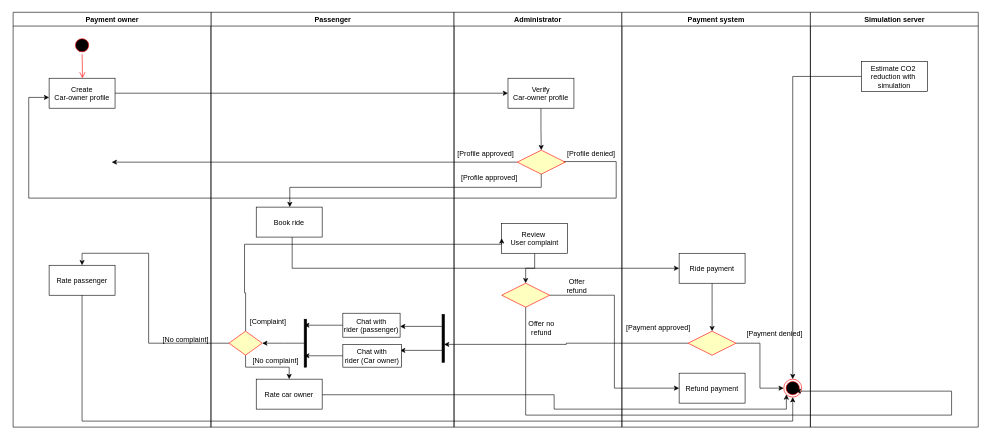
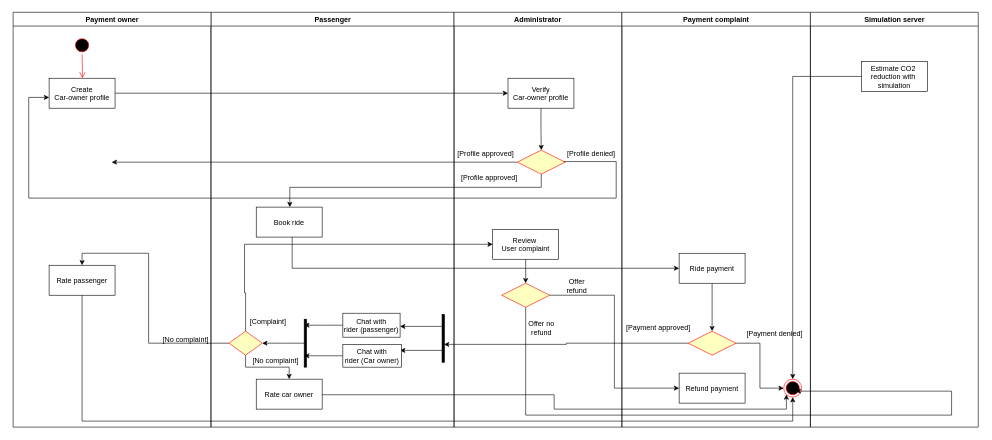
  <mxCell id="0" />
  <mxCell id="1" parent="0" />
  <mxCell id="2" value="Passenger" style="swimlane;whiteSpace=wrap;startSize=23;" parent="1" vertex="1"><mxGeometry x="350.5" y="20" width="405.5" height="692" as="geometry" /></mxCell>
  <mxCell id="3" style="edgeStyle=elbowEdgeStyle;rounded=0;orthogonalLoop=1;jettySize=auto;html=1;entryX=0;entryY=0.5;entryDx=0;entryDy=0;" parent="2" target="42" edge="1"><mxGeometry relative="1" as="geometry"><mxPoint x="595.5" y="427" as="targetPoint" /><mxPoint x="135.5" y="375" as="sourcePoint" /><Array as="points"><mxPoint x="135.5" y="412" /></Array></mxGeometry></mxCell>
  <mxCell id="4" value="Book ride" style="" parent="2" vertex="1"><mxGeometry x="75.5" y="325" width="110" height="50" as="geometry" /></mxCell>
  <mxCell id="5" value="Rate car owner" style="" parent="2" vertex="1"><mxGeometry x="75.5" y="612" width="110" height="50" as="geometry" /></mxCell>
  <mxCell id="6" style="edgeStyle=orthogonalEdgeStyle;rounded=0;orthogonalLoop=1;jettySize=auto;html=1;exitX=0.5;exitY=1;exitDx=0;exitDy=0;entryX=0.5;entryY=0;entryDx=0;entryDy=0;" edge="1" parent="2" source="7" target="5"><mxGeometry relative="1" as="geometry"><mxPoint x="57.5" y="602" as="targetPoint" /></mxGeometry></mxCell>
  <mxCell id="7" value="" style="rhombus;fillColor=#ffffc0;strokeColor=#ff0000;" vertex="1" parent="2"><mxGeometry x="30" y="532" width="55.5" height="40" as="geometry" /></mxCell>
  <mxCell id="8" style="edgeStyle=orthogonalEdgeStyle;rounded=0;orthogonalLoop=1;jettySize=auto;html=1;" edge="1" parent="2"><mxGeometry relative="1" as="geometry"><mxPoint x="315.5" y="564" as="targetPoint" /><mxPoint x="386" y="564" as="sourcePoint" /><Array as="points"><mxPoint x="315.5" y="564" /><mxPoint x="315.5" y="564" /></Array></mxGeometry></mxCell>
  <mxCell id="9" style="edgeStyle=orthogonalEdgeStyle;rounded=0;orthogonalLoop=1;jettySize=auto;html=1;" edge="1" parent="2"><mxGeometry relative="1" as="geometry"><mxPoint x="315.5" y="524" as="targetPoint" /><mxPoint x="386" y="524" as="sourcePoint" /></mxGeometry></mxCell>
  <mxCell id="10" style="edgeStyle=orthogonalEdgeStyle;rounded=0;orthogonalLoop=1;jettySize=auto;html=1;" edge="1" parent="2" source="11"><mxGeometry relative="1" as="geometry"><mxPoint x="155.5" y="522" as="targetPoint" /></mxGeometry></mxCell>
  <mxCell id="11" value="Chat with&#10;rider (passenger)" style="" vertex="1" parent="2"><mxGeometry x="220" y="502" width="95.5" height="40" as="geometry" /></mxCell>
  <mxCell id="12" style="edgeStyle=orthogonalEdgeStyle;rounded=0;orthogonalLoop=1;jettySize=auto;html=1;" edge="1" parent="2" source="13"><mxGeometry relative="1" as="geometry"><mxPoint x="155.5" y="573" as="targetPoint" /></mxGeometry></mxCell>
  <mxCell id="13" value="Chat with&#10;rider (Car owner)" style="" vertex="1" parent="2"><mxGeometry x="220" y="554" width="97.75" height="38" as="geometry" /></mxCell>
  <mxCell id="14" style="edgeStyle=orthogonalEdgeStyle;rounded=0;orthogonalLoop=1;jettySize=auto;html=1;" edge="1" parent="2" source="15"><mxGeometry relative="1" as="geometry"><mxPoint x="85.5" y="552" as="targetPoint" /></mxGeometry></mxCell>
  <mxCell id="15" value="" style="shape=rect;html=1;fillColor=strokeColor;verticalLabelPosition=bottom;verticalAlignment=top;flipH=1;" vertex="1" parent="2"><mxGeometry x="155.5" y="512" width="4" height="80" as="geometry" /></mxCell>
  <mxCell id="16" value="" style="shape=rect;html=1;fillColor=strokeColor;verticalLabelPosition=bottom;verticalAlignment=top;flipH=1;" vertex="1" parent="2"><mxGeometry x="385.5" y="504" width="4" height="80" as="geometry" /></mxCell>
  <mxCell id="17" value="[No complaint]" style="text;html=1;align=center;verticalAlign=middle;whiteSpace=wrap;rounded=0;" vertex="1" parent="2"><mxGeometry x="65.5" y="572" width="84.5" height="18" as="geometry" /></mxCell>
  <mxCell id="18" value="[Complaint]" style="text;html=1;align=center;verticalAlign=middle;whiteSpace=wrap;rounded=0;" vertex="1" parent="2"><mxGeometry x="65.5" y="502" width="60" height="30" as="geometry" /></mxCell>
  <mxCell id="19" value="Payment owner" style="swimlane;whiteSpace=wrap" parent="2" vertex="1"><mxGeometry x="-330" width="330" height="692" as="geometry" /></mxCell>
  <mxCell id="20" value="" style="ellipse;shape=startState;fillColor=#000000;strokeColor=#ff0000;" parent="19" vertex="1"><mxGeometry x="100" y="40" width="30" height="30" as="geometry" /></mxCell>
  <mxCell id="21" value="" style="edgeStyle=elbowEdgeStyle;elbow=horizontal;verticalAlign=bottom;endArrow=open;endSize=8;strokeColor=#FF0000;endFill=1;rounded=0" parent="19" source="20" target="22" edge="1"><mxGeometry x="100" y="40" as="geometry"><mxPoint x="115" y="110" as="targetPoint" /></mxGeometry></mxCell>
  <mxCell id="22" value="Create&#10;Car-owner profile" style="" parent="19" vertex="1"><mxGeometry x="60" y="110" width="110" height="50" as="geometry" /></mxCell>
  <mxCell id="23" value="Rate passenger" style="" parent="19" vertex="1"><mxGeometry x="60" y="422" width="110" height="50" as="geometry" /></mxCell>
  <mxCell id="24" style="edgeStyle=orthogonalEdgeStyle;rounded=0;orthogonalLoop=1;jettySize=auto;html=1;entryX=0.868;entryY=0.6;entryDx=0;entryDy=0;entryPerimeter=0;exitX=0;exitY=0.5;exitDx=0;exitDy=0;" parent="19" edge="1" source="33"><mxGeometry relative="1" as="geometry"><mxPoint x="674.52" y="250" as="sourcePoint" /><mxPoint x="164.5" y="250" as="targetPoint" /></mxGeometry></mxCell>
  <mxCell id="25" value="[No complaint]" style="text;html=1;align=center;verticalAlign=middle;whiteSpace=wrap;rounded=0;" vertex="1" parent="19"><mxGeometry x="235.5" y="532" width="104.5" height="28" as="geometry" /></mxCell>
  <mxCell id="26" style="edgeStyle=orthogonalEdgeStyle;rounded=0;orthogonalLoop=1;jettySize=auto;html=1;entryX=0;entryY=0.5;entryDx=0;entryDy=0;exitX=1;exitY=0.5;exitDx=0;exitDy=0;" edge="1" parent="19" source="33"><mxGeometry relative="1" as="geometry"><mxPoint x="60" y="142" as="targetPoint" /><mxPoint x="811" y="248.5" as="sourcePoint" /><Array as="points"><mxPoint x="871" y="250" /><mxPoint x="871" y="249" /><mxPoint x="1006" y="249" /><mxPoint x="1006" y="310" /><mxPoint x="26" y="310" /><mxPoint x="26" y="142" /></Array></mxGeometry></mxCell>
  <mxCell id="27" style="edgeStyle=orthogonalEdgeStyle;rounded=0;orthogonalLoop=1;jettySize=auto;html=1;entryX=0.5;entryY=0;entryDx=0;entryDy=0;" edge="1" parent="2" source="7" target="23"><mxGeometry relative="1" as="geometry"><mxPoint x="-103.5" y="402" as="targetPoint" /><Array as="points"><mxPoint x="-104" y="552" /><mxPoint x="-104" y="402" /><mxPoint x="-215" y="402" /></Array></mxGeometry></mxCell>
  <mxCell id="28" value="Administrator" style="swimlane;whiteSpace=wrap;startSize=23;" parent="1" vertex="1"><mxGeometry x="756" y="20" width="280" height="692" as="geometry" /></mxCell>
  <mxCell id="29" style="edgeStyle=orthogonalEdgeStyle;rounded=0;orthogonalLoop=1;jettySize=auto;html=1;entryX=0.5;entryY=0;entryDx=0;entryDy=0;" edge="1" parent="28" source="30" target="37"><mxGeometry relative="1" as="geometry" /></mxCell>
- <mxCell id="30" value="Review &#10;User complaint" style="" parent="28" vertex="1"><mxGeometry x="79.5" y="352" width="110" height="50" as="geometry" /></mxCell>
+ <mxCell id="30" value="Review &#10;User complaint" style="" parent="28" vertex="1"><mxGeometry x="64.5" y="362" width="110" height="50" as="geometry" /></mxCell>
  <mxCell id="31" style="edgeStyle=orthogonalEdgeStyle;rounded=0;orthogonalLoop=1;jettySize=auto;html=1;entryX=0.5;entryY=0;entryDx=0;entryDy=0;" parent="28" source="32" target="33" edge="1"><mxGeometry relative="1" as="geometry" /></mxCell>
  <mxCell id="32" value="Verify&#10;Car-owner profile" style="" parent="28" vertex="1"><mxGeometry x="90" y="110" width="110" height="50" as="geometry" /></mxCell>
  <mxCell id="33" value="" style="rhombus;fillColor=#ffffc0;strokeColor=#ff0000;" parent="28" vertex="1"><mxGeometry x="105.5" y="230" width="80" height="40" as="geometry" /></mxCell>
  <mxCell id="34" value="[Profile approved]" style="text;html=1;align=center;verticalAlign=middle;whiteSpace=wrap;rounded=0;" parent="28" vertex="1"><mxGeometry y="222" width="105.5" height="30" as="geometry" /></mxCell>
  <mxCell id="35" value="[Profile denied]" style="text;html=1;align=center;verticalAlign=middle;whiteSpace=wrap;rounded=0;" parent="28" vertex="1"><mxGeometry x="175.5" y="222" width="105.5" height="30" as="geometry" /></mxCell>
  <mxCell id="36" value="[Profile approved]" style="text;html=1;align=center;verticalAlign=middle;whiteSpace=wrap;rounded=0;" parent="28" vertex="1"><mxGeometry x="5.5" y="262" width="105.5" height="30" as="geometry" /></mxCell>
  <mxCell id="37" value="" style="rhombus;fillColor=#ffffc0;strokeColor=#ff0000;" vertex="1" parent="28"><mxGeometry x="79.5" y="452" width="80" height="40" as="geometry" /></mxCell>
  <mxCell id="38" value="Offer refund" style="text;html=1;align=center;verticalAlign=middle;whiteSpace=wrap;rounded=0;" vertex="1" parent="28"><mxGeometry x="174.5" y="442" width="60" height="30" as="geometry" /></mxCell>
  <mxCell id="39" value="Offer no&lt;div&gt;refund&lt;/div&gt;" style="text;html=1;align=center;verticalAlign=middle;whiteSpace=wrap;rounded=0;" vertex="1" parent="28"><mxGeometry x="115.5" y="512" width="60" height="30" as="geometry" /></mxCell>
- <mxCell id="40" value="Payment system" style="swimlane;whiteSpace=wrap;startSize=23;" parent="1" vertex="1"><mxGeometry x="1036" y="20" width="314.5" height="692" as="geometry" /></mxCell>
+ <mxCell id="40" value="Payment complaint" style="swimlane;whiteSpace=wrap;startSize=23;" parent="1" vertex="1"><mxGeometry x="1036" y="20" width="314.5" height="692" as="geometry" /></mxCell>
  <mxCell id="41" style="edgeStyle=orthogonalEdgeStyle;rounded=0;orthogonalLoop=1;jettySize=auto;html=1;" parent="40" source="42" edge="1"><mxGeometry relative="1" as="geometry"><mxPoint x="150.5" y="532" as="targetPoint" /></mxGeometry></mxCell>
  <mxCell id="42" value="Ride payment" style="" parent="40" vertex="1"><mxGeometry x="95.5" y="402" width="110" height="50" as="geometry" /></mxCell>
  <mxCell id="43" value="" style="rhombus;fillColor=#ffffc0;strokeColor=#ff0000;" parent="40" vertex="1"><mxGeometry x="110.5" y="532" width="80" height="40" as="geometry" /></mxCell>
  <mxCell id="44" value="[Payment approved]" style="text;html=1;align=center;verticalAlign=middle;whiteSpace=wrap;rounded=0;" parent="40" vertex="1"><mxGeometry x="-14.5" y="512" width="150" height="30" as="geometry" /></mxCell>
  <mxCell id="45" value="[Payment denied]" style="text;html=1;align=center;verticalAlign=middle;whiteSpace=wrap;rounded=0;" parent="40" vertex="1"><mxGeometry x="180" y="522" width="150" height="30" as="geometry" /></mxCell>
  <mxCell id="46" value="Refund payment" style="" parent="40" vertex="1"><mxGeometry x="95.5" y="602" width="110" height="50" as="geometry" /></mxCell>
  <mxCell id="47" value="" style="ellipse;shape=endState;fillColor=#000000;strokeColor=#ff0000" parent="40" vertex="1"><mxGeometry x="270" y="612" width="30" height="30" as="geometry" /></mxCell>
  <mxCell id="48" style="edgeStyle=orthogonalEdgeStyle;rounded=0;orthogonalLoop=1;jettySize=auto;html=1;entryX=0;entryY=0.5;entryDx=0;entryDy=0;" parent="40" source="43" edge="1" target="47"><mxGeometry relative="1" as="geometry"><mxPoint x="265.5" y="552" as="targetPoint" /></mxGeometry></mxCell>
  <mxCell id="49" value="Simulation server" style="swimlane;whiteSpace=wrap;startSize=23;" parent="1" vertex="1"><mxGeometry x="1350.5" y="20" width="280" height="692" as="geometry" /></mxCell>
  <mxCell id="50" value="Estimate CO2 &#10;reduction with &#10;simulation" style="" parent="49" vertex="1"><mxGeometry x="85" y="82" width="110" height="50" as="geometry" /></mxCell>
  <mxCell id="51" style="edgeStyle=orthogonalEdgeStyle;rounded=0;orthogonalLoop=1;jettySize=auto;html=1;entryX=0;entryY=0.5;entryDx=0;entryDy=0;" parent="1" source="22" target="32" edge="1"><mxGeometry relative="1" as="geometry" /></mxCell>
  <mxCell id="52" style="edgeStyle=orthogonalEdgeStyle;rounded=0;orthogonalLoop=1;jettySize=auto;html=1;entryX=0.167;entryY=0.625;entryDx=0;entryDy=0;entryPerimeter=0;" edge="1" parent="1" source="43" target="16"><mxGeometry relative="1" as="geometry" /></mxCell>
  <mxCell id="53" style="edgeStyle=orthogonalEdgeStyle;rounded=0;orthogonalLoop=1;jettySize=auto;html=1;entryX=0;entryY=0.5;entryDx=0;entryDy=0;" edge="1" parent="1" source="7" target="30"><mxGeometry relative="1" as="geometry"><mxPoint x="406" y="422" as="targetPoint" /><Array as="points"><mxPoint x="408.5" y="488" /><mxPoint x="406.5" y="488" /><mxPoint x="406.5" y="407" /></Array></mxGeometry></mxCell>
  <mxCell id="54" style="edgeStyle=orthogonalEdgeStyle;rounded=0;orthogonalLoop=1;jettySize=auto;html=1;exitX=0.5;exitY=1;exitDx=0;exitDy=0;" parent="1" target="4" edge="1" source="33"><mxGeometry relative="1" as="geometry"><mxPoint x="546" y="342" as="targetPoint" /><mxPoint x="896" y="312" as="sourcePoint" /><Array as="points"><mxPoint x="902" y="312" /><mxPoint x="482" y="312" /></Array></mxGeometry></mxCell>
  <mxCell id="55" style="edgeStyle=orthogonalEdgeStyle;rounded=0;orthogonalLoop=1;jettySize=auto;html=1;entryX=0;entryY=0.5;entryDx=0;entryDy=0;" edge="1" parent="1" source="37" target="46"><mxGeometry relative="1" as="geometry"><mxPoint x="876" y="652" as="targetPoint" /></mxGeometry></mxCell>
  <mxCell id="56" style="edgeStyle=orthogonalEdgeStyle;rounded=0;orthogonalLoop=1;jettySize=auto;html=1;entryX=0.667;entryY=0.667;entryDx=0;entryDy=0;entryPerimeter=0;" edge="1" parent="1" source="37" target="47"><mxGeometry relative="1" as="geometry"><mxPoint x="876" y="672" as="targetPoint" /><Array as="points"><mxPoint x="876" y="692" /><mxPoint x="1586" y="692" /></Array></mxGeometry></mxCell>
  <mxCell id="57" style="edgeStyle=orthogonalEdgeStyle;rounded=0;orthogonalLoop=1;jettySize=auto;html=1;entryX=0.5;entryY=0;entryDx=0;entryDy=0;" edge="1" parent="1" source="50" target="47"><mxGeometry relative="1" as="geometry"><mxPoint x="1586" y="552" as="targetPoint" /></mxGeometry></mxCell>
  <mxCell id="58" style="edgeStyle=orthogonalEdgeStyle;rounded=0;orthogonalLoop=1;jettySize=auto;html=1;entryX=0.5;entryY=1;entryDx=0;entryDy=0;" edge="1" parent="1" source="23" target="47"><mxGeometry relative="1" as="geometry"><mxPoint x="656" y="682" as="targetPoint" /><Array as="points"><mxPoint x="136" y="702" /><mxPoint x="1321" y="702" /></Array></mxGeometry></mxCell>
  <mxCell id="59" style="edgeStyle=orthogonalEdgeStyle;rounded=0;orthogonalLoop=1;jettySize=auto;html=1;entryX=0;entryY=1;entryDx=0;entryDy=0;" edge="1" parent="1" source="5" target="47"><mxGeometry relative="1" as="geometry"><Array as="points"><mxPoint x="923" y="658" /><mxPoint x="923" y="682" /><mxPoint x="1310" y="682" /></Array></mxGeometry></mxCell>
